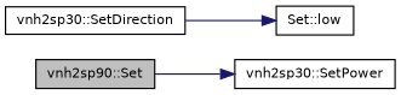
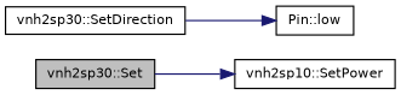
  digraph {
    rankdir=LR
    node [color=black fillcolor=white fontname=Helvetica fontsize=10 shape=record style=filled]
    edge [color=midnightblue fontname=Helvetica fontsize=10 labelfontname=Helvetica labelfontsize=10 style=solid]
-   n1 [fillcolor=grey75 fontcolor=black height=0.2 label="vnh2sp90::Set" width=0.4]
-   n2 [height=0.2 label="vnh2sp30::SetPower" width=0.4]
+   n1 [fillcolor=grey75 fontcolor=black height=0.2 label="vnh2sp30::Set" width=0.4]
+   n2 [height=0.2 label="vnh2sp10::SetPower" width=0.4]
    n3 [height=0.2 label="vnh2sp30::SetDirection" width=0.4]
-   n4 [height=0.2 label="Set::low" width=0.4]
+   n4 [height=0.2 label="Pin::low" width=0.4]
    n1 -> n2
    n3 -> n4
  }
